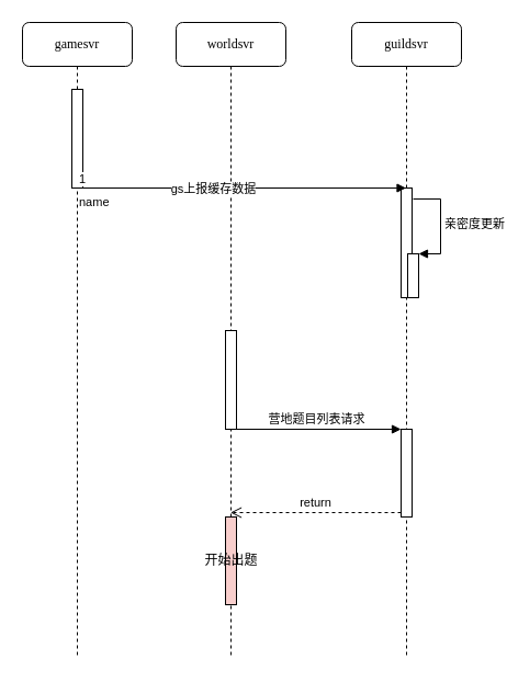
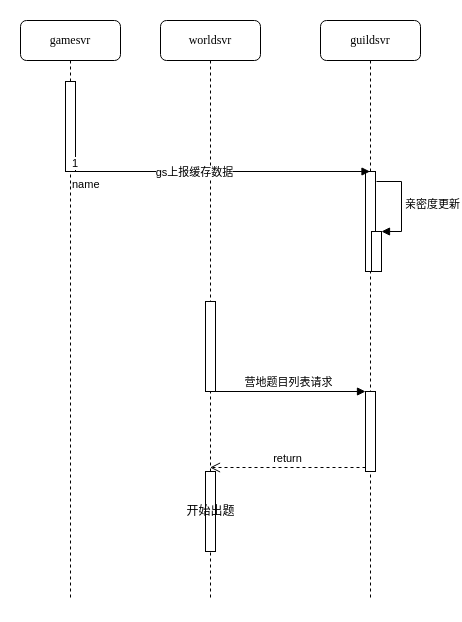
  <mxCell id="0" />
  <mxCell id="1" parent="0" />
  <mxCell id="2" value="worldsvr" style="shape=umlLifeline;perimeter=lifelinePerimeter;whiteSpace=wrap;html=1;container=1;collapsible=0;recursiveResize=0;outlineConnect=0;rounded=1;shadow=0;comic=0;labelBackgroundColor=none;strokeWidth=1;fontFamily=Verdana;fontSize=12;align=center;" parent="1" vertex="1"><mxGeometry x="160" y="20" width="100" height="580" as="geometry" /></mxCell>
  <mxCell id="3" value="" style="html=1;points=[];perimeter=orthogonalPerimeter;" vertex="1" parent="2"><mxGeometry x="45" y="281" width="10" height="90" as="geometry" /></mxCell>
- <mxCell id="4" value="开始出题" style="html=1;points=[];perimeter=orthogonalPerimeter;fillColor=#f8cecc;" vertex="1" parent="2"><mxGeometry x="45" y="451" width="10" height="80" as="geometry" /></mxCell>
+ <mxCell id="4" value="开始出题" style="html=1;points=[];perimeter=orthogonalPerimeter;" vertex="1" parent="2"><mxGeometry x="45" y="451" width="10" height="80" as="geometry" /></mxCell>
  <mxCell id="5" value="guildsvr" style="shape=umlLifeline;perimeter=lifelinePerimeter;whiteSpace=wrap;html=1;container=1;collapsible=0;recursiveResize=0;outlineConnect=0;rounded=1;shadow=0;comic=0;labelBackgroundColor=none;strokeWidth=1;fontFamily=Verdana;fontSize=12;align=center;" parent="1" vertex="1"><mxGeometry x="320" y="20" width="100" height="580" as="geometry" /></mxCell>
  <mxCell id="6" value="" style="html=1;points=[];perimeter=orthogonalPerimeter;rounded=0;shadow=0;comic=0;labelBackgroundColor=none;strokeWidth=1;fontFamily=Verdana;fontSize=12;align=center;" parent="5" vertex="1"><mxGeometry x="45" y="151" width="10" height="100" as="geometry" /></mxCell>
  <mxCell id="7" value="" style="html=1;points=[];perimeter=orthogonalPerimeter;" vertex="1" parent="5"><mxGeometry x="51" y="211" width="10" height="40" as="geometry" /></mxCell>
  <mxCell id="8" value="亲密度更新" style="edgeStyle=orthogonalEdgeStyle;html=1;align=left;spacingLeft=2;endArrow=block;rounded=0;entryX=1;entryY=0;" edge="1" target="7" parent="5"><mxGeometry relative="1" as="geometry"><mxPoint x="56" y="161" as="sourcePoint" /><Array as="points"><mxPoint x="56" y="161" /><mxPoint x="81" y="161" /><mxPoint x="81" y="211" /></Array></mxGeometry></mxCell>
  <mxCell id="9" value="" style="html=1;points=[];perimeter=orthogonalPerimeter;" vertex="1" parent="5"><mxGeometry x="45" y="371" width="10" height="80" as="geometry" /></mxCell>
  <mxCell id="10" value="gamesvr" style="shape=umlLifeline;perimeter=lifelinePerimeter;whiteSpace=wrap;html=1;container=1;collapsible=0;recursiveResize=0;outlineConnect=0;rounded=1;shadow=0;comic=0;labelBackgroundColor=none;strokeWidth=1;fontFamily=Verdana;fontSize=12;align=center;" parent="1" vertex="1"><mxGeometry x="20" y="20" width="100" height="580" as="geometry" /></mxCell>
  <mxCell id="11" value="" style="html=1;points=[];perimeter=orthogonalPerimeter;rounded=0;shadow=0;comic=0;labelBackgroundColor=none;strokeWidth=1;fontFamily=Verdana;fontSize=12;align=center;" parent="10" vertex="1"><mxGeometry x="45" y="61" width="10" height="90" as="geometry" /></mxCell>
  <mxCell id="12" value="name" style="endArrow=block;endFill=1;html=1;edgeStyle=orthogonalEdgeStyle;align=left;verticalAlign=top;" edge="1" parent="1"><mxGeometry x="-1" relative="1" as="geometry"><mxPoint x="69.5" y="171" as="sourcePoint" /><mxPoint x="369.5" y="171" as="targetPoint" /><Array as="points"><mxPoint x="170" y="171" /><mxPoint x="170" y="171" /></Array></mxGeometry></mxCell>
  <mxCell id="13" value="1" style="edgeLabel;resizable=0;html=1;align=left;verticalAlign=bottom;" connectable="0" vertex="1" parent="12"><mxGeometry x="-1" relative="1" as="geometry" /></mxCell>
  <mxCell id="14" value="gs上报缓存数据" style="edgeLabel;html=1;align=center;verticalAlign=middle;resizable=0;points=[];" vertex="1" connectable="0" parent="12"><mxGeometry x="-0.177" relative="1" as="geometry"><mxPoint x="1" as="offset" /></mxGeometry></mxCell>
  <mxCell id="15" value="营地题目列表请求" style="html=1;verticalAlign=bottom;endArrow=block;entryX=0;entryY=0;" edge="1" target="9" parent="1"><mxGeometry relative="1" as="geometry"><mxPoint x="209.5" y="391" as="sourcePoint" /></mxGeometry></mxCell>
  <mxCell id="16" value="return" style="html=1;verticalAlign=bottom;endArrow=open;dashed=1;endSize=8;exitX=0;exitY=0.95;" edge="1" source="9" parent="1"><mxGeometry relative="1" as="geometry"><mxPoint x="209.5" y="467" as="targetPoint" /></mxGeometry></mxCell>
